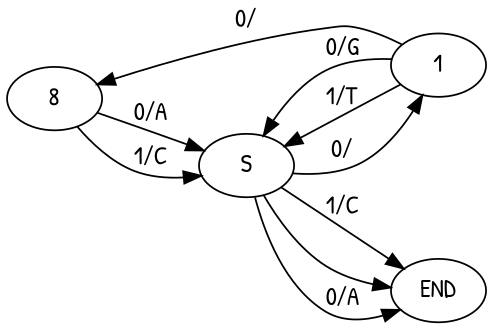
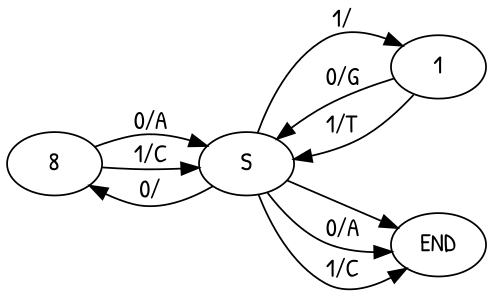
  digraph {
    fontname="Patrick Hand"
    rankdir=LR
    node [fontname="Patrick Hand"]
    edge [fontname="Patrick Hand"]
    n1 [label=8]
    S
    1
    END
    n1 -> S [label="0/A"]
    n1 -> S [label="1/C"]
-   1 -> n1 [label="0/"]
-   S -> 1 [label="0/"]
+   S -> n1 [label="0/"]
+   S -> 1 [label="1/"]
    S -> END
    S -> END [label="0/A"]
    S -> END [label="1/C"]
    1 -> S [label="0/G"]
    1 -> S [label="1/T"]
  }
